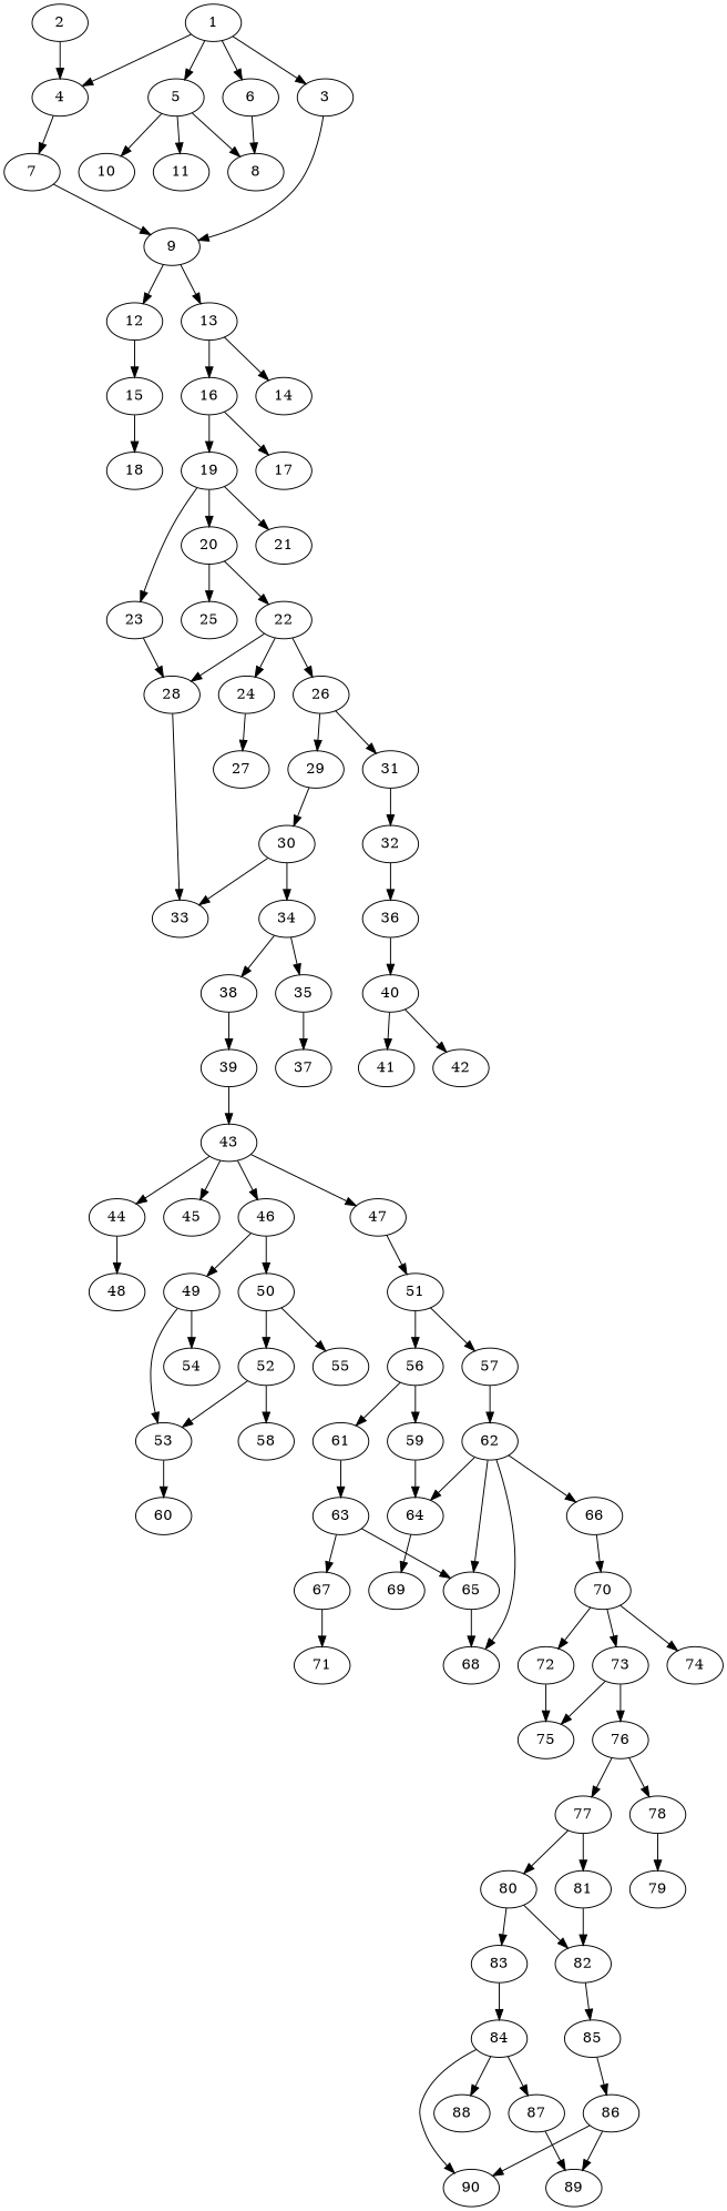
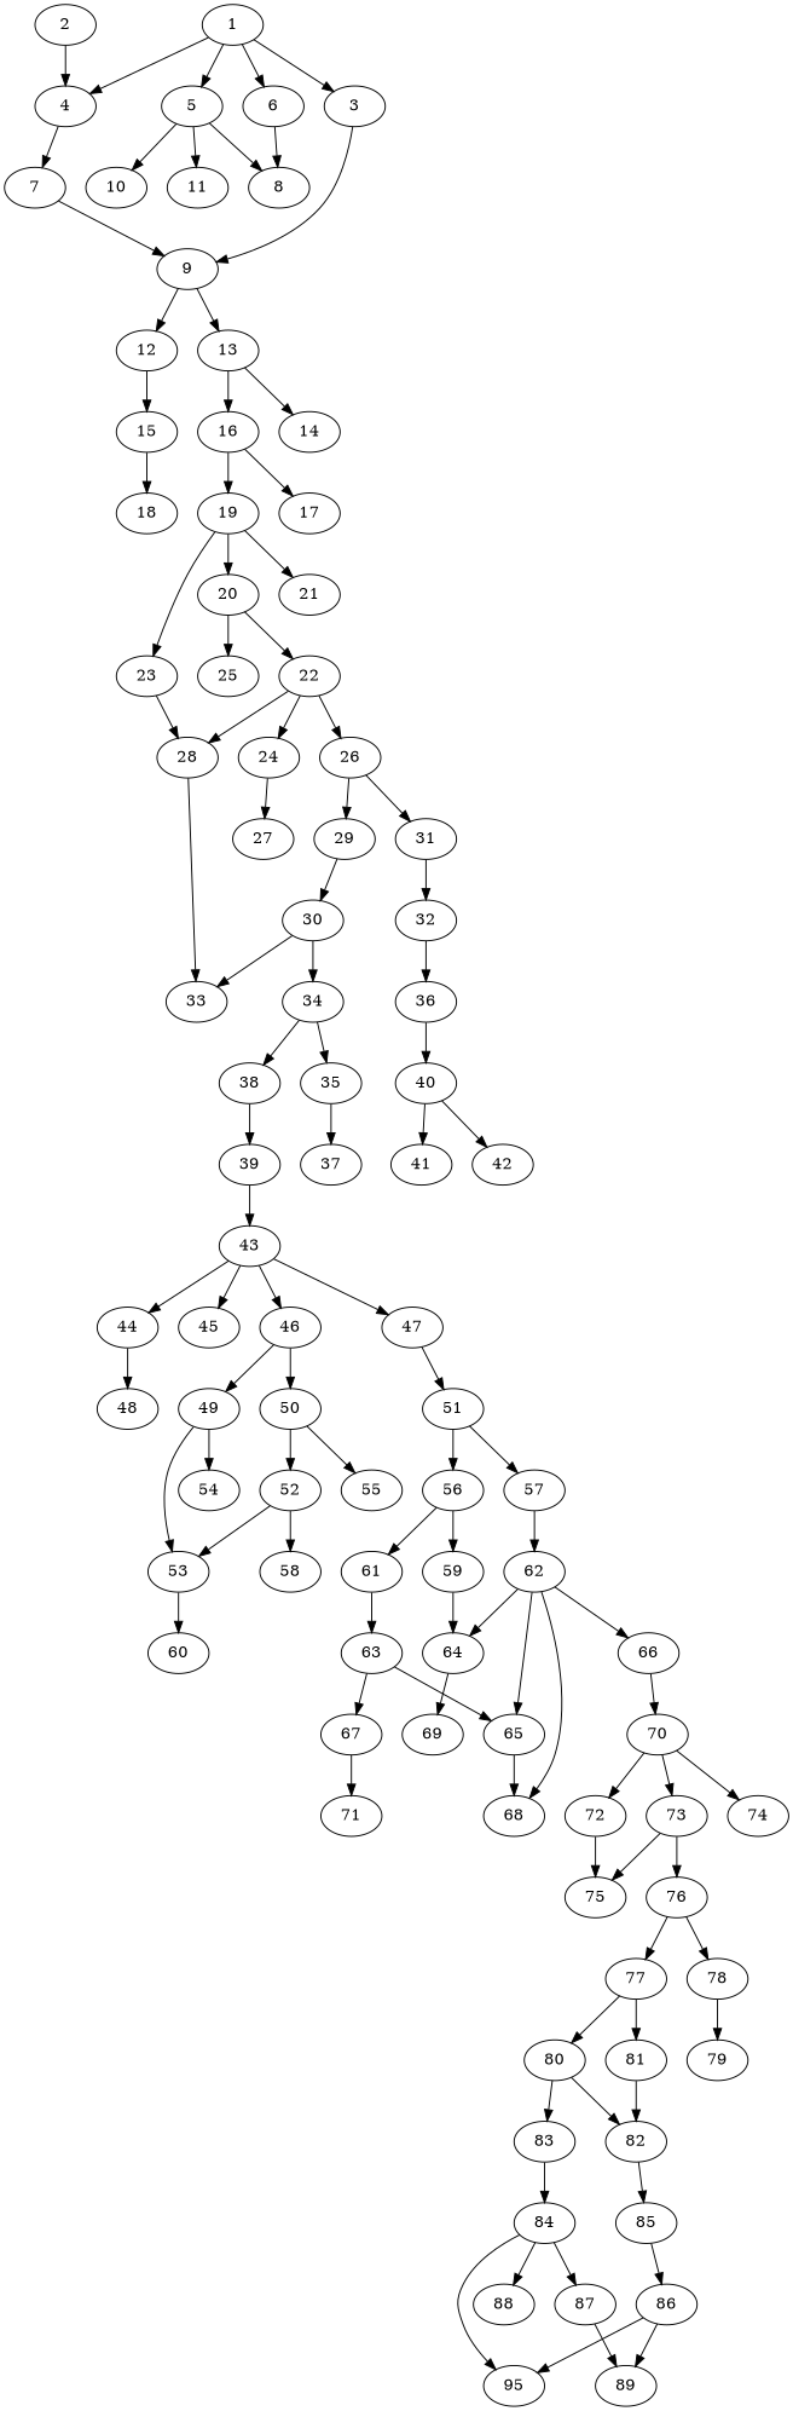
  digraph {
    node [alpha=0.15]
    3 [alpha=0.00]
    1
    4 [alpha=0.05]
    5 [alpha=0.13]
    6 [alpha=0.20]
    9 [alpha=0.04]
    7 [alpha=0.08]
    8 [alpha=0.06]
    10 [alpha=0.19]
    11 [alpha=0.19]
    12 [alpha=0.07]
    13 [alpha=0.01]
    2 [alpha=0.13]
    15 [alpha=0.09]
    14 [alpha=0.18]
    16 [alpha=0.01]
    18 [alpha=0.02]
    17
    19 [alpha=0.19]
    20 [alpha=0.08]
    21 [alpha=0.10]
    23 [alpha=0.00]
    22 [alpha=0.00]
    25 [alpha=0.08]
    28 [alpha=0.05]
    24 [alpha=0.19]
    26 [alpha=0.04]
    27 [alpha=0.18]
    33 [alpha=0.04]
    29 [alpha=0.19]
    31 [alpha=0.14]
    30 [alpha=0.07]
    32 [alpha=0.14]
    34 [alpha=0.17]
    36 [alpha=0.17]
    35 [alpha=0.04]
    38 [alpha=0.00]
    37 [alpha=0.04]
    39
    40 [alpha=0.04]
    41 [alpha=0.11]
    42 [alpha=0.09]
    43 [alpha=0.10]
    44 [alpha=0.05]
    45 [alpha=0.11]
    46 [alpha=0.18]
    47 [alpha=0.09]
    48 [alpha=0.08]
    49 [alpha=0.16]
    50 [alpha=0.06]
    51 [alpha=0.20]
    53 [alpha=0.01]
    54 [alpha=0.16]
    52 [alpha=0.07]
    55 [alpha=0.06]
    56 [alpha=0.08]
    57
    60 [alpha=0.05]
    58
    59 [alpha=0.11]
    61 [alpha=0.09]
    62
    64 [alpha=0.04]
    63 [alpha=0.14]
    65 [alpha=0.10]
    66 [alpha=0.06]
    68 [alpha=0.12]
    69 [alpha=0.10]
    67
    70 [alpha=0.11]
    71 [alpha=0.02]
    72 [alpha=0.10]
    73 [alpha=0.10]
    74 [alpha=0.18]
    75 [alpha=0.03]
    76 [alpha=0.14]
    77 [alpha=0.10]
    78 [alpha=0.16]
    80 [alpha=0.07]
    81 [alpha=0.09]
    79 [alpha=0.16]
    82
    83 [alpha=0.13]
    85 [alpha=0.09]
    84 [alpha=0.09]
    86
    87 [alpha=0.18]
    88 [alpha=0.13]
-   90 [alpha=0.04]
+   90 [alpha=0.04 label=95]
    89 [alpha=0.14]
    3 -> 9
    1 -> 3
    1 -> 4
    1 -> 5
    1 -> 6
    4 -> 7
    5 -> 8
    5 -> 10
    5 -> 11
    6 -> 8
    9 -> 12
    9 -> 13
    7 -> 9
    12 -> 15
    13 -> 14
    13 -> 16
    2 -> 4
    15 -> 18
    16 -> 17
    16 -> 19
    19 -> 20
    19 -> 21
    19 -> 23
    20 -> 22
    20 -> 25
    23 -> 28
    22 -> 28
    22 -> 24
    22 -> 26
    28 -> 33
    24 -> 27
    26 -> 29
    26 -> 31
    29 -> 30
    31 -> 32
    30 -> 33
    30 -> 34
    32 -> 36
    34 -> 35
    34 -> 38
    36 -> 40
    35 -> 37
    38 -> 39
    39 -> 43
    40 -> 41
    40 -> 42
    43 -> 44
    43 -> 45
    43 -> 46
    43 -> 47
    44 -> 48
    46 -> 49
    46 -> 50
    47 -> 51
    49 -> 53
    49 -> 54
    50 -> 52
    50 -> 55
    51 -> 56
    51 -> 57
    53 -> 60
    52 -> 53
    52 -> 58
    56 -> 59
    56 -> 61
    57 -> 62
    59 -> 64
    61 -> 63
    62 -> 64
    62 -> 65
    62 -> 66
    62 -> 68
    64 -> 69
    63 -> 65
    63 -> 67
    65 -> 68
    66 -> 70
    67 -> 71
    70 -> 72
    70 -> 73
    70 -> 74
    72 -> 75
    73 -> 75
    73 -> 76
    76 -> 77
    76 -> 78
    77 -> 80
    77 -> 81
    78 -> 79
    80 -> 82
    80 -> 83
    81 -> 82
    82 -> 85
    83 -> 84
    85 -> 86
    84 -> 87
    84 -> 88
    84 -> 90
    86 -> 90
    86 -> 89
    87 -> 89
  }
